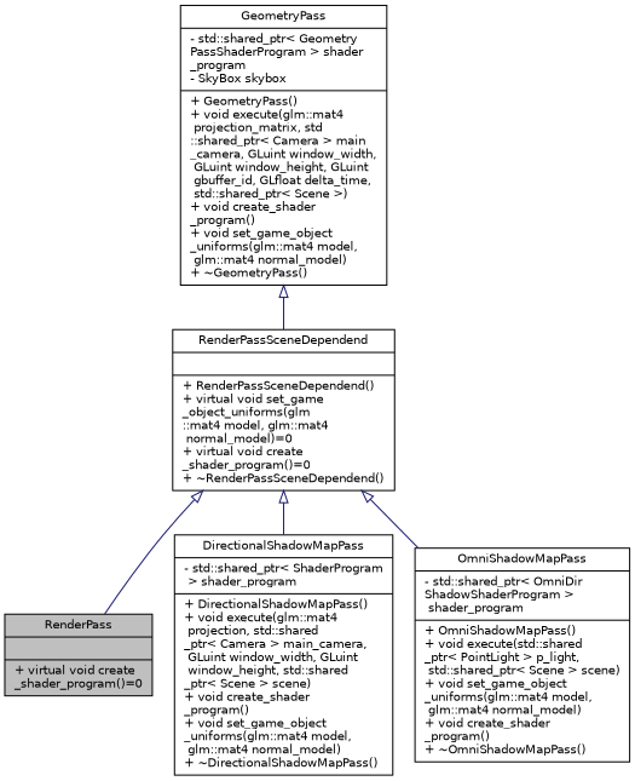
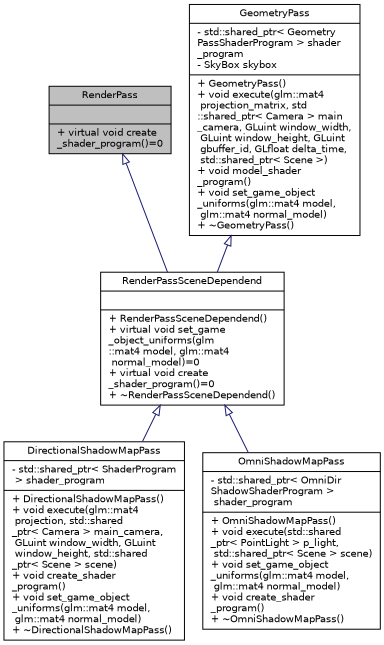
  digraph {
    node [color=black fontname=Helvetica fontsize=10 shape=record]
    edge [arrowtail=onormal color=midnightblue dir=back fontname=Helvetica fontsize=10 labelfontname=Helvetica labelfontsize=10 style=solid]
    n1 [fillcolor=grey75 fontcolor=black height=0.2 label="{RenderPass\n||+ virtual void create\l_shader_program()=0\l}" style=filled width=0.4]
    n2 [height=0.2 label="{RenderPassSceneDependend\n||+  RenderPassSceneDependend()\l+ virtual void set_game\l_object_uniforms(glm\l::mat4 model, glm::mat4\l normal_model)=0\l+ virtual void create\l_shader_program()=0\l+  ~RenderPassSceneDependend()\l}" width=0.4]
    n3 [height=0.2 label="{DirectionalShadowMapPass\n|- std::shared_ptr\< ShaderProgram\l \> shader_program\l|+  DirectionalShadowMapPass()\l+ void execute(glm::mat4\l projection, std::shared\l_ptr\< Camera \> main_camera,\l GLuint window_width, GLuint\l window_height, std::shared\l_ptr\< Scene \> scene)\l+ void create_shader\l_program()\l+ void set_game_object\l_uniforms(glm::mat4 model,\l glm::mat4 normal_model)\l+  ~DirectionalShadowMapPass()\l}" width=0.4]
    n4 [height=0.2 label="{OmniShadowMapPass\n|- std::shared_ptr\< OmniDir\lShadowShaderProgram \>\l shader_program\l|+  OmniShadowMapPass()\l+ void execute(std::shared\l_ptr\< PointLight \> p_light,\l std::shared_ptr\< Scene \> scene)\l+ void set_game_object\l_uniforms(glm::mat4 model,\l glm::mat4 normal_model)\l+ void create_shader\l_program()\l+  ~OmniShadowMapPass()\l}" width=0.4]
-   n5 [height=0.2 label="{GeometryPass\n|- std::shared_ptr\< Geometry\lPassShaderProgram \> shader\l_program\l- SkyBox skybox\l|+  GeometryPass()\l+ void execute(glm::mat4\l projection_matrix, std\l::shared_ptr\< Camera \> main\l_camera, GLuint window_width,\l GLuint window_height, GLuint\l gbuffer_id, GLfloat delta_time,\l std::shared_ptr\< Scene \>)\l+ void create_shader\l_program()\l+ void set_game_object\l_uniforms(glm::mat4 model,\l glm::mat4 normal_model)\l+  ~GeometryPass()\l}" width=0.4]
-   n2 -> n1
+   n5 [height=0.2 label="{GeometryPass\n|- std::shared_ptr\< Geometry\lPassShaderProgram \> shader\l_program\l- SkyBox skybox\l|+  GeometryPass()\l+ void execute(glm::mat4\l projection_matrix, std\l::shared_ptr\< Camera \> main\l_camera, GLuint window_width,\l GLuint window_height, GLuint\l gbuffer_id, GLfloat delta_time,\l std::shared_ptr\< Scene \>)\l+ void model_shader\l_program()\l+ void set_game_object\l_uniforms(glm::mat4 model,\l glm::mat4 normal_model)\l+  ~GeometryPass()\l}" width=0.4]
+   n1 -> n2
    n2 -> n3
    n2 -> n4
    n5 -> n2
  }
